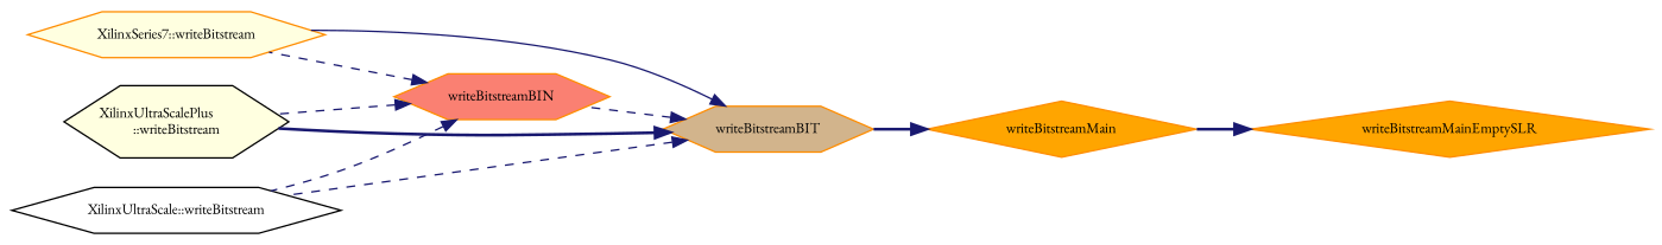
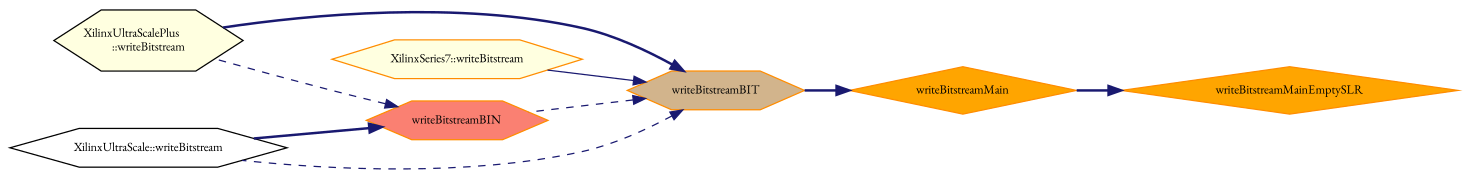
  digraph {
    fontname="EB Garamond"
    rankdir=RL
    node [color=darkorange fillcolor=orange fontname="EB Garamond" fontsize=10 shape=hexagon style=filled]
    edge [color=midnightblue dir=back fontname="EB Garamond" fontsize=10 labelfontname=Helvetica labelfontsize=10 style=dashed]
    n1 [fontcolor=black height=0.2 label=writeBitstreamMainEmptySLR shape=diamond width=0.4]
    n2 [height=0.2 label=writeBitstreamMain shape=diamond width=0.4]
    n3 [fillcolor=tan height=0.2 label=writeBitstreamBIT width=0.4]
    n4 [fillcolor=salmon height=0.2 label=writeBitstreamBIN width=0.4]
    n5 [fillcolor=lightyellow height=0.2 label="XilinxSeries7::writeBitstream" width=0.4]
    n6 [color=black fillcolor=lightyellow height=0.2 label="XilinxUltraScalePlus\l::writeBitstream" width=0.4]
    n7 [color=black fillcolor=white height=0.2 label="XilinxUltraScale::writeBitstream" width=0.4]
    n1 -> n2 [style=bold]
    n2 -> n3 [style=bold]
    n3 -> n4
    n3 -> n5 [style=solid]
    n3 -> n6 [style=bold]
    n3 -> n7
-   n4 -> n5
    n4 -> n6
-   n4 -> n7
+   n4 -> n7 [style=bold]
  }
